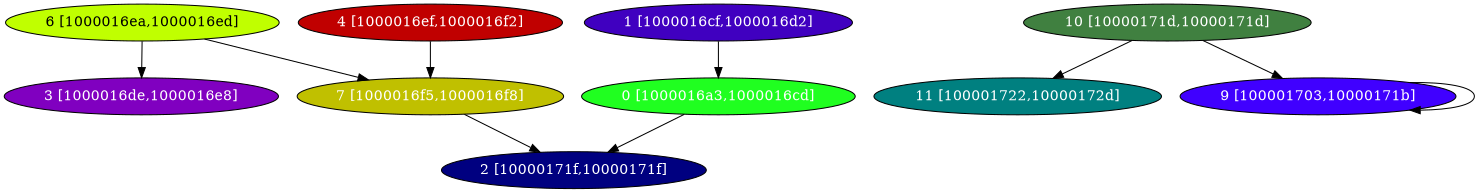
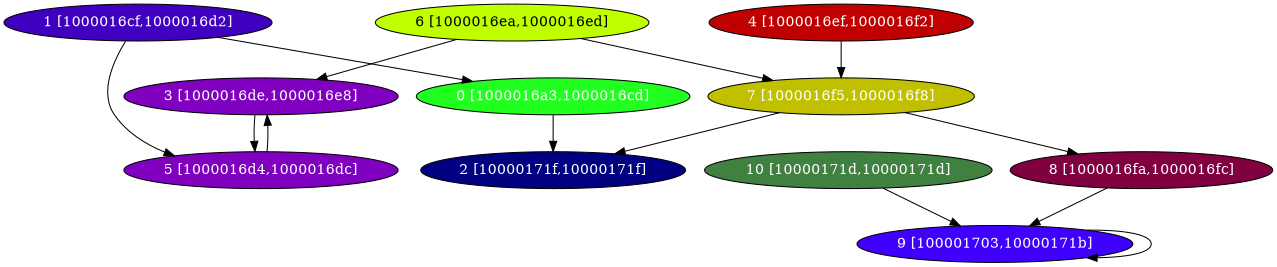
  digraph {
    node [fillcolor="#8000C0" fontcolor="#ffffff" shape=oval style=filled]
    n1 [fillcolor="#20FF20" label="0 [1000016a3,1000016cd]"]
    n2 [fillcolor="#000080" label="2 [10000171f,10000171f]"]
    n3 [fillcolor="#4000C0" label="1 [1000016cf,1000016d2]"]
+   n4 [label="5 [1000016d4,1000016dc]"]
    n5 [label="3 [1000016de,1000016e8]"]
-   n6 [fillcolor="#008080" label="11 [100001722,10000172d]"]
    n7 [fillcolor="#C0FF00" fontcolor="#000000" label="6 [1000016ea,1000016ed]"]
    n8 [fillcolor="#C0C000" label="7 [1000016f5,1000016f8]"]
    n9 [fillcolor="#C00000" label="4 [1000016ef,1000016f2]"]
+   n10 [fillcolor="#800040" label="8 [1000016fa,1000016fc]"]
    n11 [fillcolor="#4000FF" label="9 [100001703,10000171b]"]
    n12 [fillcolor="#408040" label="10 [10000171d,10000171d]"]
    n1 -> n2
    n3 -> n1
+   n3 -> n4
+   n4 -> n5
+   n5 -> n4
    n7 -> n5
    n7 -> n8
    n8 -> n2
+   n8 -> n10
    n9 -> n8
+   n10 -> n11
    n11 -> n11
-   n12 -> n6
    n12 -> n11
  }
